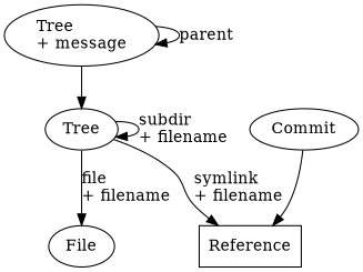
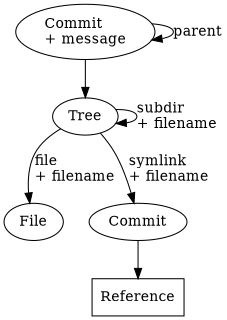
  digraph {
    Reference [shape=rectangle]
-   n2 [label="Tree\l+ message"]
+   n2 [label="Commit\l+ message"]
    Tree
    File
    n5 [label=Commit]
    n2 -> n2 [label=parent]
    n2 -> Tree
-   Tree -> Reference [label="symlink\l+ filename"]
+   Tree -> n5 [label="symlink\l+ filename"]
    Tree -> Tree [label="subdir\l+ filename"]
    Tree -> File [label="file\l+ filename"]
    n5 -> Reference
  }
